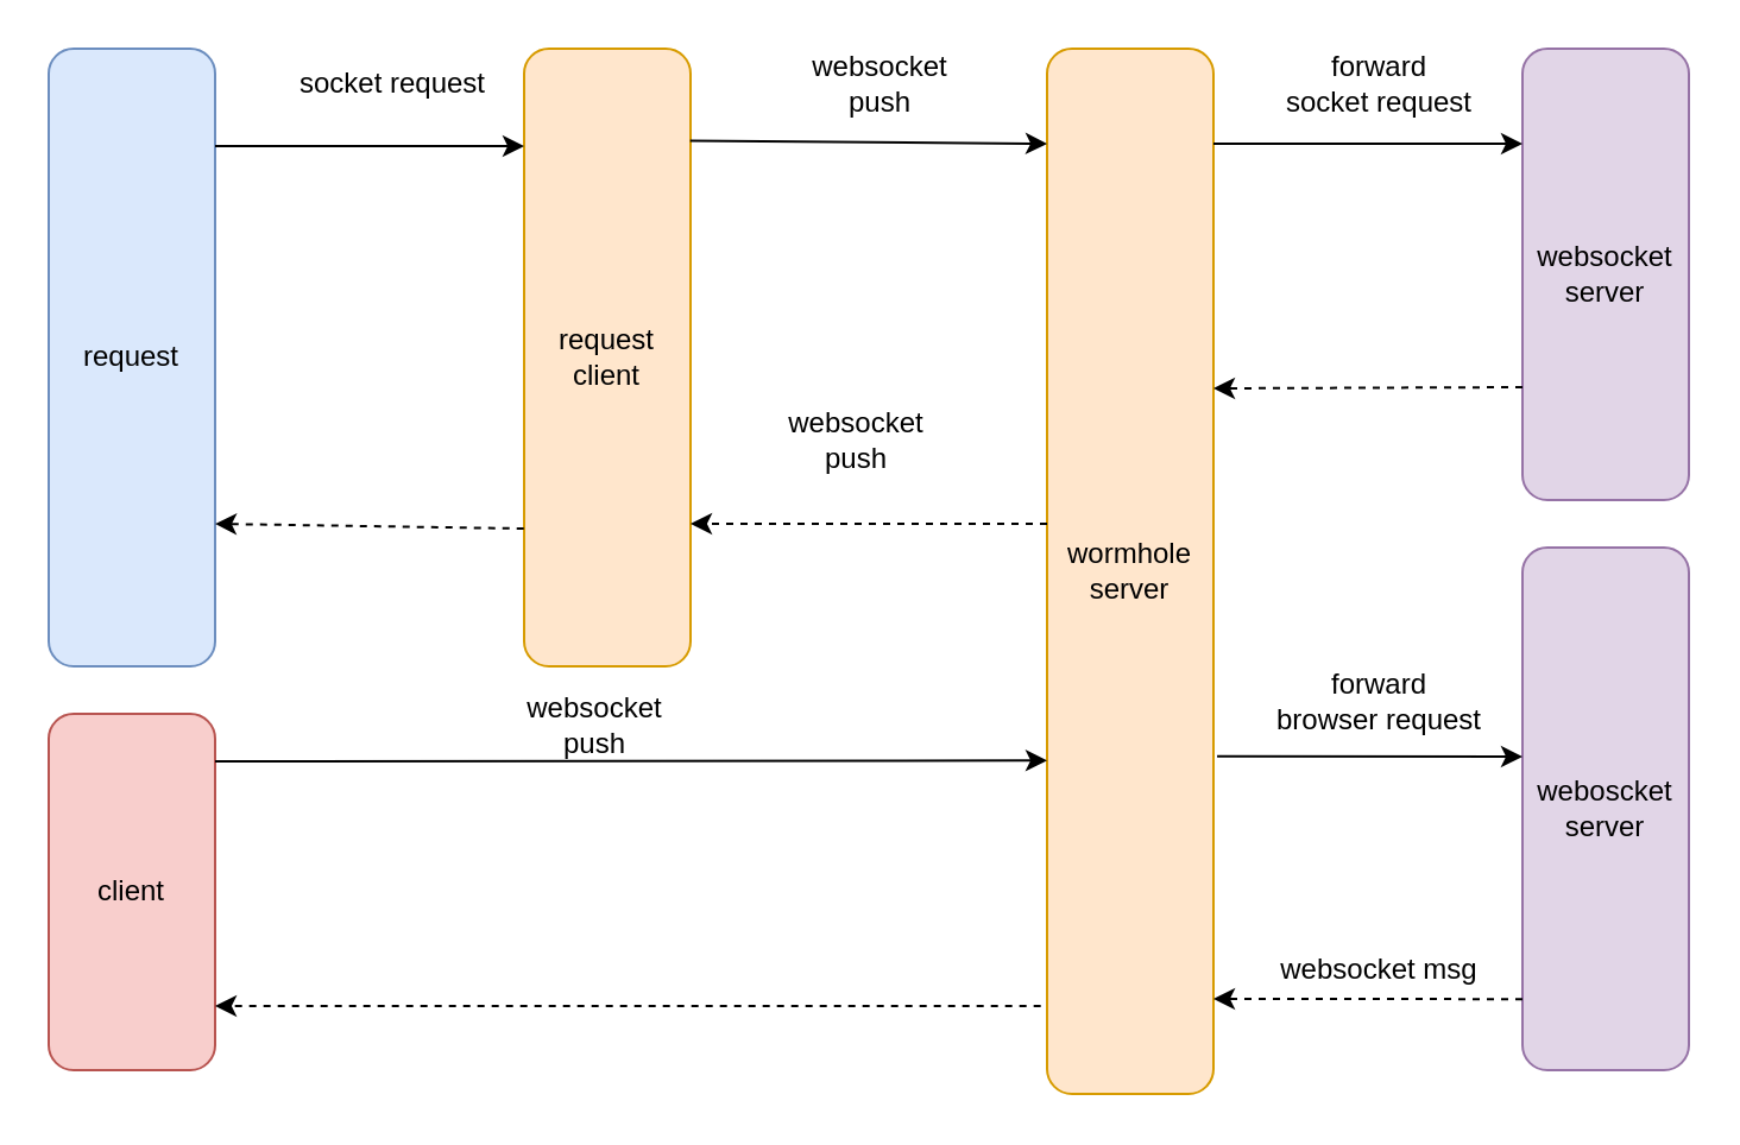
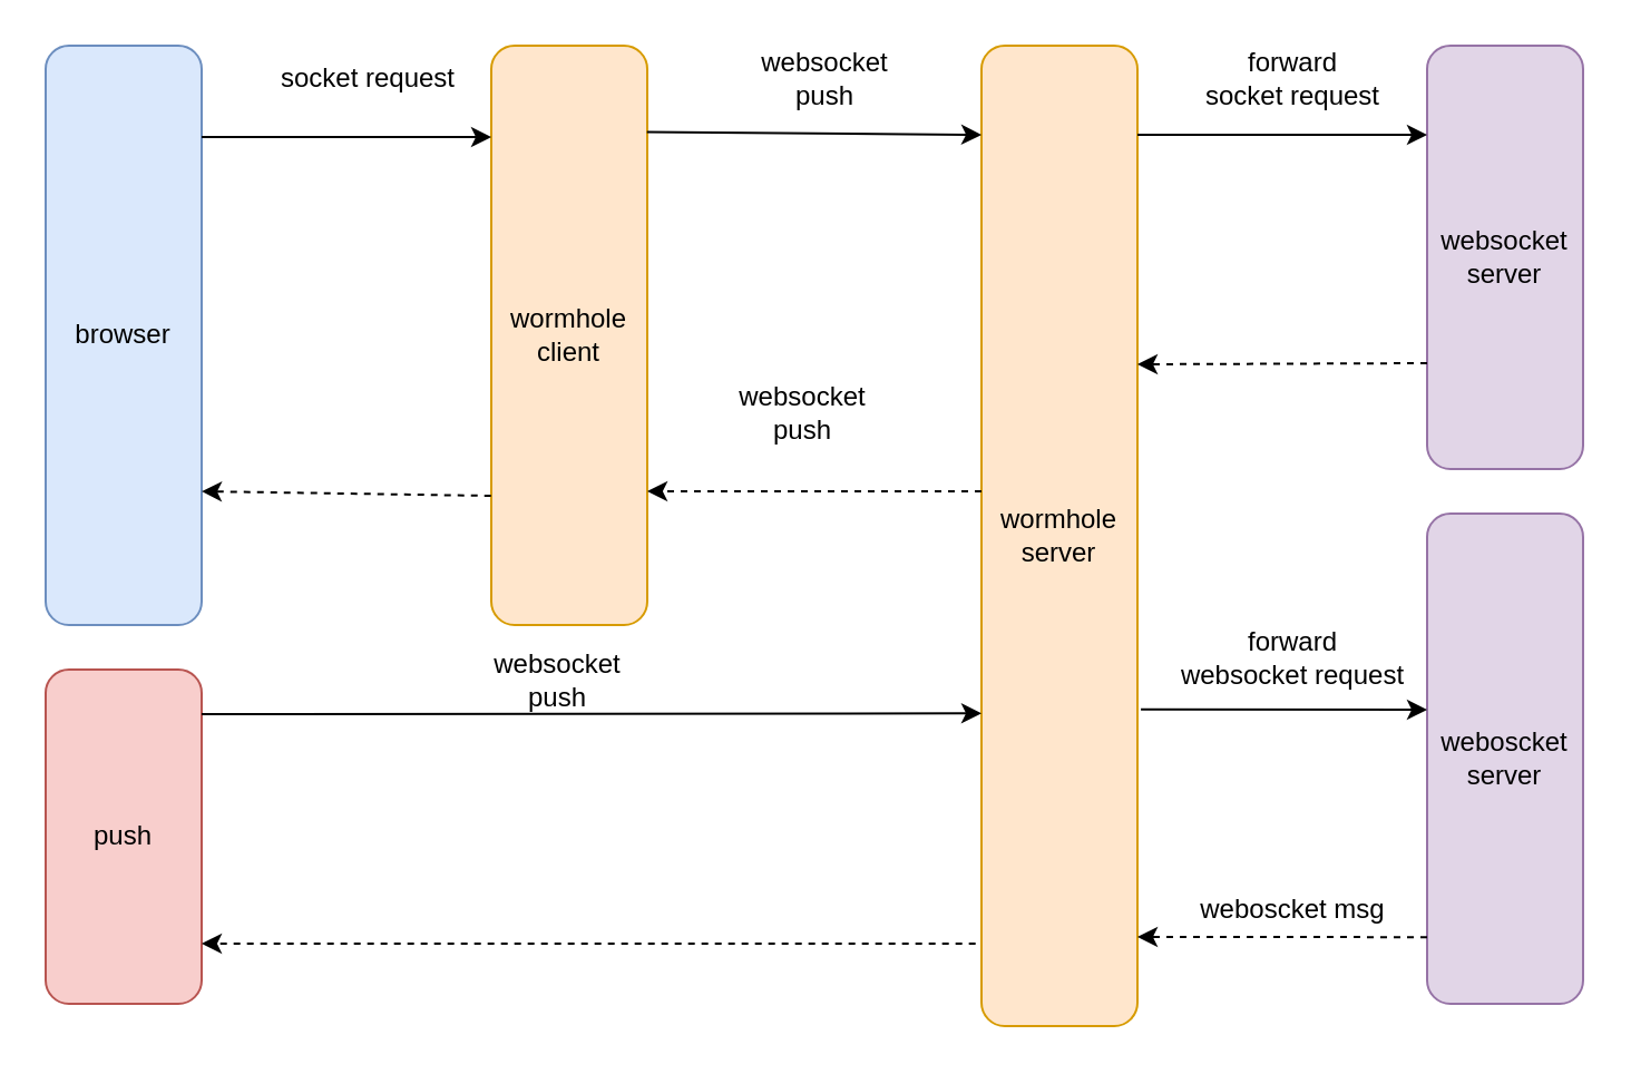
  <mxCell id="0" />
  <mxCell id="1" parent="0" />
- <mxCell id="2" value="request" style="rounded=1;whiteSpace=wrap;html=1;fillColor=#dae8fc;strokeColor=#6c8ebf;" parent="1" vertex="1"><mxGeometry x="20" y="20" width="70" height="260" as="geometry" /></mxCell>
+ <mxCell id="2" value="browser" style="rounded=1;whiteSpace=wrap;html=1;fillColor=#dae8fc;strokeColor=#6c8ebf;" parent="1" vertex="1"><mxGeometry x="20" y="20" width="70" height="260" as="geometry" /></mxCell>
  <mxCell id="3" value="websocket server" style="rounded=1;whiteSpace=wrap;html=1;fillColor=#e1d5e7;strokeColor=#9673a6;glass=0;" parent="1" vertex="1"><mxGeometry x="640" y="20" width="70" height="190" as="geometry" /></mxCell>
  <mxCell id="4" value="wormhole&lt;br&gt;server" style="rounded=1;whiteSpace=wrap;html=1;fillColor=#ffe6cc;strokeColor=#d79b00;" parent="1" vertex="1"><mxGeometry x="440" y="20" width="70" height="440" as="geometry" /></mxCell>
- <mxCell id="5" value="request &lt;br&gt;client" style="rounded=1;whiteSpace=wrap;html=1;fillColor=#ffe6cc;strokeColor=#d79b00;" parent="1" vertex="1"><mxGeometry x="220" y="20" width="70" height="260" as="geometry" /></mxCell>
+ <mxCell id="5" value="wormhole &lt;br&gt;client" style="rounded=1;whiteSpace=wrap;html=1;fillColor=#ffe6cc;strokeColor=#d79b00;" parent="1" vertex="1"><mxGeometry x="220" y="20" width="70" height="260" as="geometry" /></mxCell>
  <mxCell id="6" value="" style="endArrow=classic;html=1;" parent="1" edge="1"><mxGeometry width="50" height="50" relative="1" as="geometry"><mxPoint x="90" y="61" as="sourcePoint" /><mxPoint x="220" y="61" as="targetPoint" /></mxGeometry></mxCell>
  <mxCell id="7" value="socket request&lt;br&gt;" style="text;html=1;strokeColor=none;fillColor=none;align=center;verticalAlign=middle;whiteSpace=wrap;rounded=0;" parent="1" vertex="1"><mxGeometry x="120" y="20" width="90" height="30" as="geometry" /></mxCell>
  <mxCell id="8" value="" style="endArrow=classic;html=1;exitX=0.998;exitY=0.149;exitDx=0;exitDy=0;exitPerimeter=0;" parent="1" source="5" edge="1"><mxGeometry width="50" height="50" relative="1" as="geometry"><mxPoint x="310" y="100" as="sourcePoint" /><mxPoint x="440" y="60" as="targetPoint" /></mxGeometry></mxCell>
  <mxCell id="9" value="websocket&lt;br&gt;push" style="text;html=1;strokeColor=none;fillColor=none;align=center;verticalAlign=middle;whiteSpace=wrap;rounded=0;" parent="1" vertex="1"><mxGeometry x="310" y="20" width="120" height="30" as="geometry" /></mxCell>
  <mxCell id="10" value="forward &lt;br&gt;socket request" style="text;html=1;strokeColor=none;fillColor=none;align=center;verticalAlign=middle;whiteSpace=wrap;rounded=0;" parent="1" vertex="1"><mxGeometry x="530" y="20" width="100" height="30" as="geometry" /></mxCell>
  <mxCell id="11" value="" style="endArrow=classic;html=1;" parent="1" edge="1"><mxGeometry width="50" height="50" relative="1" as="geometry"><mxPoint x="510" y="60" as="sourcePoint" /><mxPoint x="640" y="60" as="targetPoint" /></mxGeometry></mxCell>
  <mxCell id="12" value="" style="endArrow=classic;html=1;exitX=0;exitY=0.75;exitDx=0;exitDy=0;dashed=1;" parent="1" source="3" edge="1"><mxGeometry width="50" height="50" relative="1" as="geometry"><mxPoint x="570" y="260" as="sourcePoint" /><mxPoint x="510" y="163" as="targetPoint" /></mxGeometry></mxCell>
  <mxCell id="13" value="" style="endArrow=classic;html=1;exitX=0;exitY=0.75;exitDx=0;exitDy=0;dashed=1;" parent="1" edge="1"><mxGeometry width="50" height="50" relative="1" as="geometry"><mxPoint x="440" y="220" as="sourcePoint" /><mxPoint x="290" y="220" as="targetPoint" /></mxGeometry></mxCell>
  <mxCell id="14" value="websocket&lt;br&gt;push" style="text;html=1;strokeColor=none;fillColor=none;align=center;verticalAlign=middle;whiteSpace=wrap;rounded=0;" parent="1" vertex="1"><mxGeometry x="300" y="170" width="120" height="30" as="geometry" /></mxCell>
  <mxCell id="15" value="" style="endArrow=classic;html=1;exitX=-0.002;exitY=0.777;exitDx=0;exitDy=0;exitPerimeter=0;dashed=1;" parent="1" source="5" edge="1"><mxGeometry width="50" height="50" relative="1" as="geometry"><mxPoint x="140" y="250" as="sourcePoint" /><mxPoint x="90" y="220" as="targetPoint" /></mxGeometry></mxCell>
  <mxCell id="16" value="weboscket&lt;br&gt;server" style="rounded=1;whiteSpace=wrap;html=1;fillColor=#e1d5e7;strokeColor=#9673a6;glass=0;" parent="1" vertex="1"><mxGeometry x="640" y="230" width="70" height="220" as="geometry" /></mxCell>
- <mxCell id="17" value="client" style="rounded=1;whiteSpace=wrap;html=1;fillColor=#f8cecc;strokeColor=#b85450;" parent="1" vertex="1"><mxGeometry x="20" y="300" width="70" height="150" as="geometry" /></mxCell>
+ <mxCell id="17" value="push" style="rounded=1;whiteSpace=wrap;html=1;fillColor=#f8cecc;strokeColor=#b85450;" parent="1" vertex="1"><mxGeometry x="20" y="300" width="70" height="150" as="geometry" /></mxCell>
  <mxCell id="18" value="" style="endArrow=classic;html=1;fontFamily=Helvetica;fontSize=12;fontColor=default;entryX=0;entryY=0.681;entryDx=0;entryDy=0;entryPerimeter=0;" parent="1" target="4" edge="1"><mxGeometry width="50" height="50" relative="1" as="geometry"><mxPoint x="90" y="320" as="sourcePoint" /><mxPoint x="160" y="330" as="targetPoint" /></mxGeometry></mxCell>
  <mxCell id="19" value="websocket&lt;br&gt;push" style="text;html=1;strokeColor=none;fillColor=none;align=center;verticalAlign=middle;whiteSpace=wrap;rounded=0;" parent="1" vertex="1"><mxGeometry x="190" y="290" width="120" height="30" as="geometry" /></mxCell>
  <mxCell id="20" value="" style="endArrow=classic;html=1;fontFamily=Helvetica;fontSize=12;fontColor=default;exitX=1.022;exitY=0.677;exitDx=0;exitDy=0;exitPerimeter=0;" parent="1" source="4" edge="1"><mxGeometry width="50" height="50" relative="1" as="geometry"><mxPoint x="530" y="360" as="sourcePoint" /><mxPoint x="640" y="318" as="targetPoint" /></mxGeometry></mxCell>
- <mxCell id="21" value="forward &lt;br&gt;browser request&lt;br&gt;" style="text;html=1;strokeColor=none;fillColor=none;align=center;verticalAlign=middle;whiteSpace=wrap;rounded=0;" parent="1" vertex="1"><mxGeometry x="520" y="280" width="120" height="30" as="geometry" /></mxCell>
+ <mxCell id="21" value="forward &lt;br&gt;websocket request&lt;br&gt;" style="text;html=1;strokeColor=none;fillColor=none;align=center;verticalAlign=middle;whiteSpace=wrap;rounded=0;" parent="1" vertex="1"><mxGeometry x="520" y="280" width="120" height="30" as="geometry" /></mxCell>
  <mxCell id="22" value="" style="endArrow=classic;html=1;fontFamily=Helvetica;fontSize=12;fontColor=default;exitX=0;exitY=0.864;exitDx=0;exitDy=0;exitPerimeter=0;dashed=1;" parent="1" source="16" edge="1"><mxGeometry width="50" height="50" relative="1" as="geometry"><mxPoint x="550" y="490" as="sourcePoint" /><mxPoint x="510" y="420" as="targetPoint" /></mxGeometry></mxCell>
- <mxCell id="23" value="&lt;br&gt;websocket msg" style="text;html=1;strokeColor=none;fillColor=none;align=center;verticalAlign=middle;whiteSpace=wrap;rounded=0;" parent="1" vertex="1"><mxGeometry x="520" y="390" width="120" height="20" as="geometry" /></mxCell>
+ <mxCell id="23" value="&lt;br&gt;weboscket msg" style="text;html=1;strokeColor=none;fillColor=none;align=center;verticalAlign=middle;whiteSpace=wrap;rounded=0;" parent="1" vertex="1"><mxGeometry x="520" y="390" width="120" height="20" as="geometry" /></mxCell>
  <mxCell id="24" value="" style="endArrow=classic;html=1;fontFamily=Helvetica;fontSize=12;fontColor=default;exitX=-0.038;exitY=0.916;exitDx=0;exitDy=0;exitPerimeter=0;dashed=1;" parent="1" source="4" edge="1"><mxGeometry width="50" height="50" relative="1" as="geometry"><mxPoint x="200" y="470" as="sourcePoint" /><mxPoint x="90" y="423" as="targetPoint" /></mxGeometry></mxCell>
